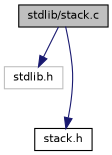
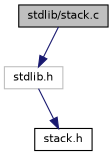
  digraph {
    node [color=black fillcolor=white fontname=Helvetica fontsize=10 shape=record style=filled]
    edge [color=midnightblue fontname=Helvetica fontsize=10 labelfontname=Helvetica labelfontsize=10 style=solid]
    n1 [fillcolor=grey75 fontcolor=black height=0.2 label="stdlib/stack.c" width=0.4]
    n2 [color=grey75 height=0.2 label="stdlib.h" width=0.4]
    n3 [height=0.2 label="stack.h" width=0.4]
    n1 -> n2
-   n1 -> n3
+   n2 -> n3
  }
